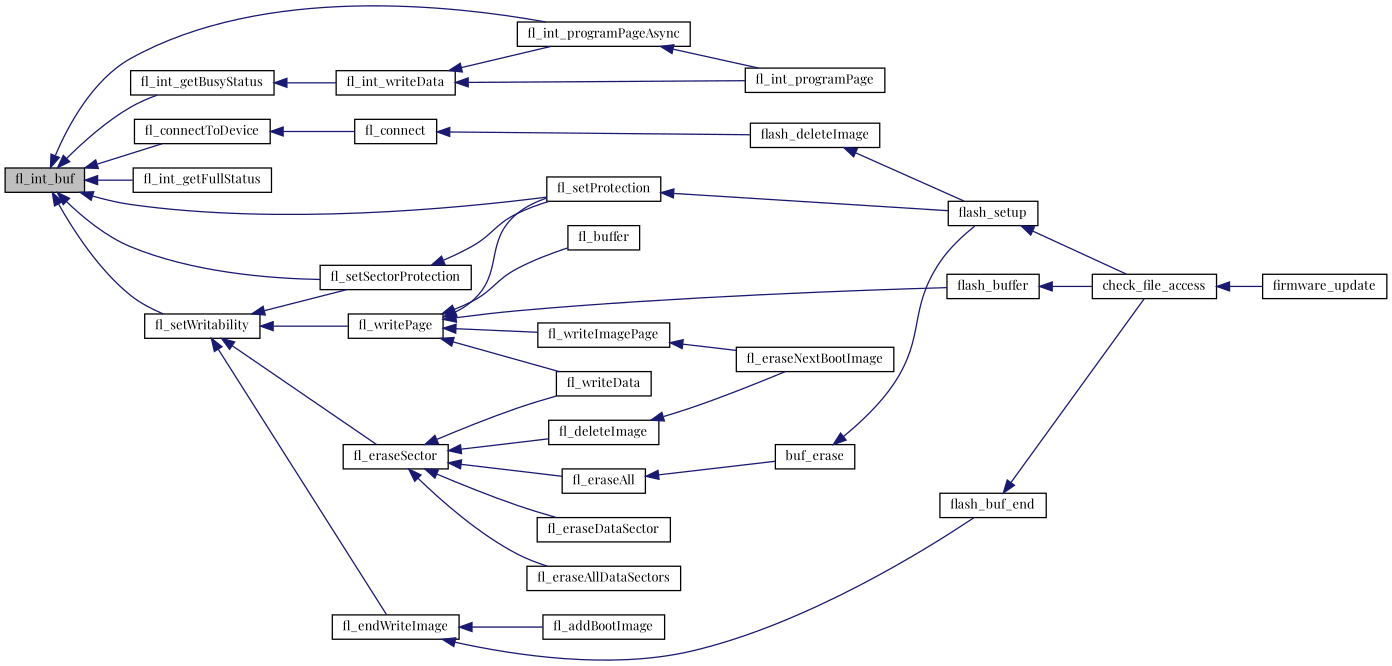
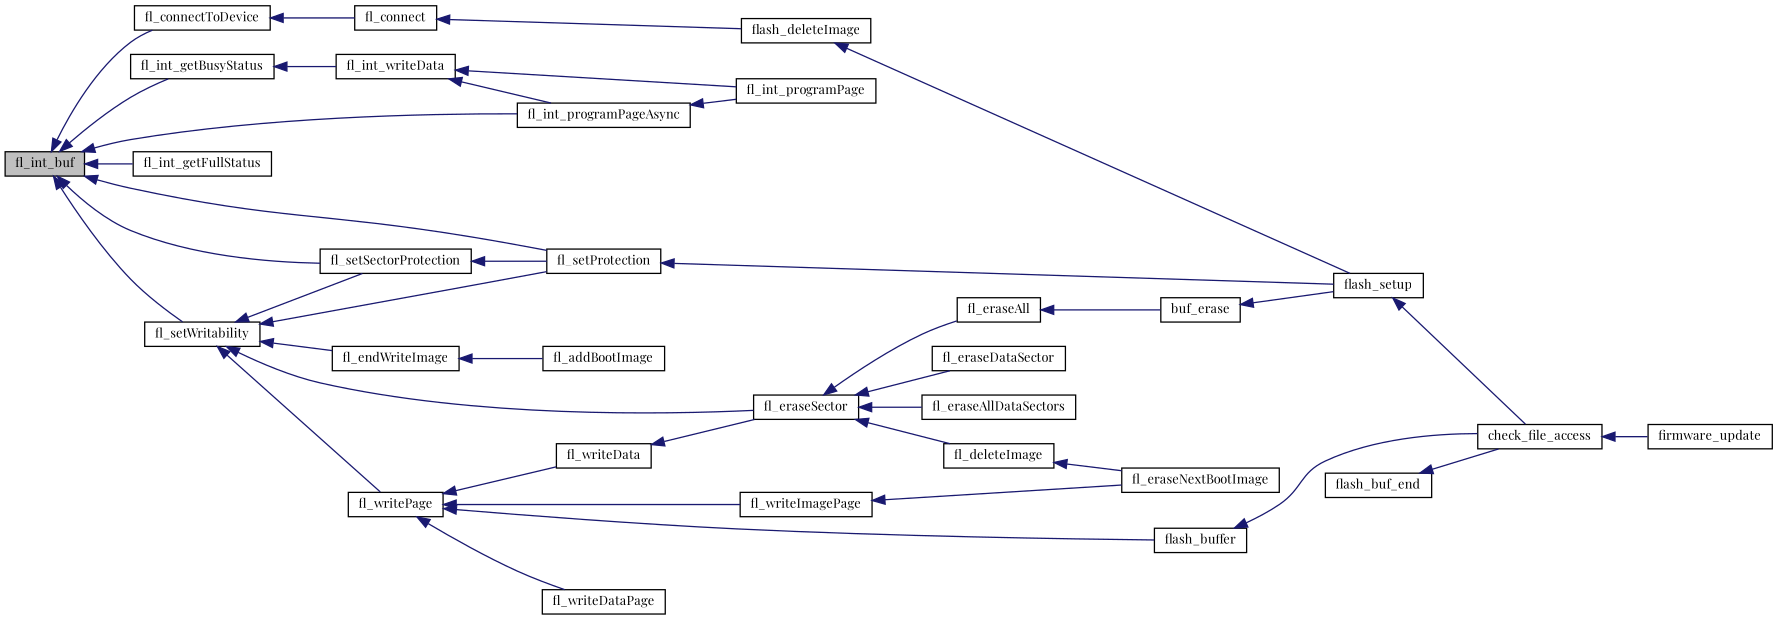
  digraph {
    fontname="Playfair Display"
    rankdir=LR
    node [color=black fillcolor=white fontname="Playfair Display" fontsize=10 shape=record style=filled]
    edge [color=midnightblue dir=back fontname="Playfair Display" fontsize=10 labelfontname=Helvetica labelfontsize=10 style=solid]
    n1 [fillcolor=grey75 fontcolor=black height=0.2 label=fl_int_buf width=0.4]
    n2 [height=0.2 label=fl_connectToDevice width=0.4]
    n3 [height=0.2 label=fl_int_getBusyStatus width=0.4]
    n4 [height=0.2 label=fl_int_programPageAsync width=0.4]
    n5 [height=0.2 label=fl_int_getFullStatus width=0.4]
    n6 [height=0.2 label=fl_setProtection width=0.4]
    n7 [height=0.2 label=fl_setSectorProtection width=0.4]
    n8 [height=0.2 label=fl_setWritability width=0.4]
    n9 [height=0.2 label=fl_connect width=0.4]
    n10 [height=0.2 label=fl_int_writeData width=0.4]
    n11 [height=0.2 label=fl_int_programPage width=0.4]
    n12 [height=0.2 label=flash_setup width=0.4]
    n13 [height=0.2 label=fl_eraseSector width=0.4]
    n14 [height=0.2 label=fl_writePage width=0.4]
    n15 [height=0.2 label=fl_endWriteImage width=0.4]
    n16 [height=0.2 label=flash_deleteImage width=0.4]
    n17 [height=0.2 label=check_file_access width=0.4]
    n18 [height=0.2 label=firmware_update width=0.4]
    n19 [height=0.2 label=fl_eraseAll width=0.4]
    n20 [height=0.2 label=fl_eraseDataSector width=0.4]
    n21 [height=0.2 label=fl_eraseAllDataSectors width=0.4]
    n22 [height=0.2 label=fl_deleteImage width=0.4]
    n23 [height=0.2 label=fl_writeData width=0.4]
    n24 [height=0.2 label=flash_buffer width=0.4]
-   n25 [height=0.2 label=fl_buffer width=0.4]
+   n25 [height=0.2 label=fl_writeDataPage width=0.4]
    n26 [height=0.2 label=fl_writeImagePage width=0.4]
    n27 [height=0.2 label=fl_addBootImage width=0.4]
    n28 [height=0.2 label=flash_buf_end width=0.4]
    n29 [height=0.2 label=buf_erase width=0.4]
    n30 [height=0.2 label=fl_eraseNextBootImage width=0.4]
    n1 -> n2
    n1 -> n3
    n1 -> n4
    n1 -> n5
    n1 -> n6
    n1 -> n7
    n1 -> n8
    n2 -> n9
    n3 -> n10
    n4 -> n11
    n6 -> n12
    n7 -> n6
-   n14 -> n6
+   n8 -> n6
    n8 -> n7
    n8 -> n13
    n8 -> n14
    n8 -> n15
    n9 -> n16
    n10 -> n4
    n10 -> n11
    n12 -> n17
    n13 -> n19
    n13 -> n20
    n13 -> n21
    n13 -> n22
-   n13 -> n23
+   n23 -> n13
    n14 -> n23
    n14 -> n24
    n14 -> n25
    n14 -> n26
    n15 -> n27
-   n15 -> n28
    n16 -> n12
    n17 -> n18
    n19 -> n29
    n22 -> n30
    n24 -> n17
    n26 -> n30
    n28 -> n17
    n29 -> n12
  }
